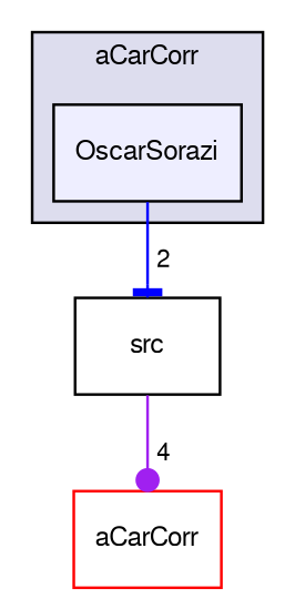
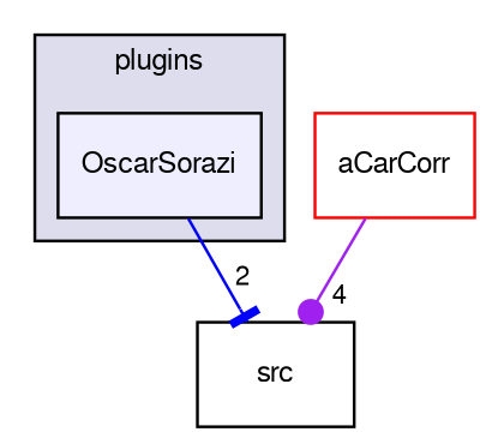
  digraph {
    compound=true
    node [fontname=FreeSans fontsize=10 shape=box style=filled]
    edge [labeldistance=1.5 labelfontname=FreeSans labelfontsize=9]
    n1 [fillcolor="#eeeeff" label=OscarSorazi pencolor=black]
    n2 [label=src style=""]
    n3 [color=red fillcolor=white label=aCarCorr]
    subgraph cluster_1 {
      bgcolor="#ddddee"
      fontname=FreeSans
      fontsize=10
-     label=aCarCorr
+     label=plugins
      pencolor=black
      n1
    }
    n1 -> n2 [arrowhead=tee color=blue headlabel=2]
-   n2 -> n3 [arrowhead=dot color=purple headlabel=4]
+   n3 -> n2 [arrowhead=dot color=purple headlabel=4]
  }
